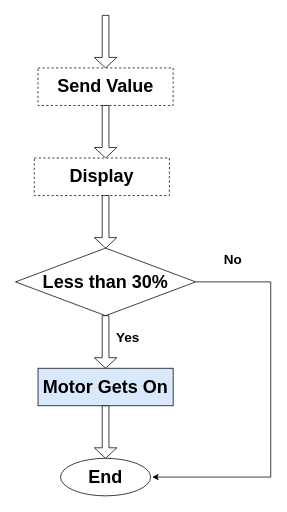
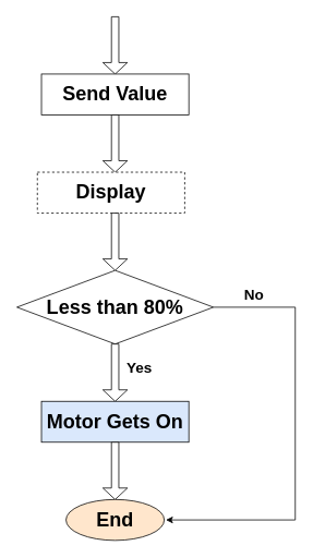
  <mxCell id="0" />
  <mxCell id="1" parent="0" />
  <mxCell id="2" value="" style="shape=singleArrow;direction=south;whiteSpace=wrap;html=1;" parent="1" vertex="1"><mxGeometry x="125" y="20" width="30" height="70" as="geometry" /></mxCell>
- <mxCell id="3" value="&lt;b&gt;&lt;font style=&quot;font-size: 24px&quot;&gt;Send Value&lt;/font&gt;&lt;/b&gt;" style="rounded=0;whiteSpace=wrap;html=1;dashed=1;" parent="1" vertex="1"><mxGeometry x="50" y="90" width="180" height="50" as="geometry" /></mxCell>
+ <mxCell id="3" value="&lt;b&gt;&lt;font style=&quot;font-size: 24px&quot;&gt;Send Value&lt;/font&gt;&lt;/b&gt;" style="rounded=0;whiteSpace=wrap;html=1;" parent="1" vertex="1"><mxGeometry x="50" y="90" width="180" height="50" as="geometry" /></mxCell>
  <mxCell id="4" value="" style="shape=singleArrow;direction=south;whiteSpace=wrap;html=1;" parent="1" vertex="1"><mxGeometry x="125" y="140" width="30" height="70" as="geometry" /></mxCell>
  <mxCell id="5" value="&lt;span style=&quot;font-size: 24px&quot;&gt;&lt;b&gt;Display&lt;/b&gt;&lt;/span&gt;" style="rounded=0;whiteSpace=wrap;html=1;dashed=1;" parent="1" vertex="1"><mxGeometry x="45" y="210" width="180" height="50" as="geometry" /></mxCell>
  <mxCell id="6" value="" style="shape=singleArrow;direction=south;whiteSpace=wrap;html=1;" parent="1" vertex="1"><mxGeometry x="125" y="260" width="30" height="70" as="geometry" /></mxCell>
  <mxCell id="7" style="edgeStyle=orthogonalEdgeStyle;rounded=0;orthogonalLoop=1;jettySize=auto;html=1;exitX=1;exitY=0.5;exitDx=0;exitDy=0;fontStyle=1" parent="1" source="8" edge="1"><mxGeometry relative="1" as="geometry"><mxPoint x="202" y="635" as="targetPoint" /><Array as="points"><mxPoint x="360" y="375" /><mxPoint x="360" y="635" /><mxPoint x="202" y="635" /></Array></mxGeometry></mxCell>
- <mxCell id="8" value="&lt;b&gt;&lt;font style=&quot;font-size: 24px&quot;&gt;Less than 30%&lt;/font&gt;&lt;/b&gt;" style="rhombus;whiteSpace=wrap;html=1;" parent="1" vertex="1"><mxGeometry x="20" y="330" width="240" height="90" as="geometry" /></mxCell>
+ <mxCell id="8" value="&lt;b&gt;&lt;font style=&quot;font-size: 24px&quot;&gt;Less than 80%&lt;/font&gt;&lt;/b&gt;" style="rhombus;whiteSpace=wrap;html=1;" parent="1" vertex="1"><mxGeometry x="20" y="330" width="240" height="90" as="geometry" /></mxCell>
  <mxCell id="9" value="" style="shape=singleArrow;direction=south;whiteSpace=wrap;html=1;" parent="1" vertex="1"><mxGeometry x="125" y="420" width="30" height="70" as="geometry" /></mxCell>
  <mxCell id="10" value="&lt;span style=&quot;font-size: 24px&quot;&gt;&lt;b&gt;Motor Gets On&lt;/b&gt;&lt;/span&gt;" style="rounded=0;whiteSpace=wrap;html=1;fillColor=#dae8fc;" parent="1" vertex="1"><mxGeometry x="50" y="490" width="180" height="50" as="geometry" /></mxCell>
  <mxCell id="11" value="" style="shape=singleArrow;direction=south;whiteSpace=wrap;html=1;" parent="1" vertex="1"><mxGeometry x="125" y="540" width="30" height="70" as="geometry" /></mxCell>
- <mxCell id="12" value="&lt;span style=&quot;font-size: 24px&quot;&gt;&lt;b&gt;End&lt;/b&gt;&lt;/span&gt;" style="ellipse;whiteSpace=wrap;html=1;" parent="1" vertex="1"><mxGeometry x="80" y="610" width="120" height="50" as="geometry" /></mxCell>
+ <mxCell id="12" value="&lt;span style=&quot;font-size: 24px&quot;&gt;&lt;b&gt;End&lt;/b&gt;&lt;/span&gt;" style="ellipse;whiteSpace=wrap;html=1;fillColor=#ffe6cc;" parent="1" vertex="1"><mxGeometry x="80" y="610" width="120" height="50" as="geometry" /></mxCell>
  <mxCell id="13" value="&lt;b&gt;&lt;font style=&quot;font-size: 18px&quot;&gt;Yes&lt;/font&gt;&lt;/b&gt;" style="text;html=1;strokeColor=none;fillColor=none;align=center;verticalAlign=middle;whiteSpace=wrap;rounded=0;" parent="1" vertex="1"><mxGeometry x="150" y="440" width="40" height="20" as="geometry" /></mxCell>
- <mxCell id="14" value="&lt;span style=&quot;font-size: 18px&quot;&gt;&lt;b&gt;No&lt;/b&gt;&lt;/span&gt;" style="text;html=1;strokeColor=none;fillColor=none;align=center;verticalAlign=middle;whiteSpace=wrap;rounded=0;" parent="1" vertex="1"><mxGeometry x="290" y="335" width="40" height="20" as="geometry" /></mxCell>
+ <mxCell id="14" value="&lt;span style=&quot;font-size: 18px&quot;&gt;&lt;b&gt;No&lt;/b&gt;&lt;/span&gt;" style="text;html=1;strokeColor=none;fillColor=none;align=center;verticalAlign=middle;whiteSpace=wrap;rounded=0;" parent="1" vertex="1"><mxGeometry x="290" y="350" width="40" height="20" as="geometry" /></mxCell>
